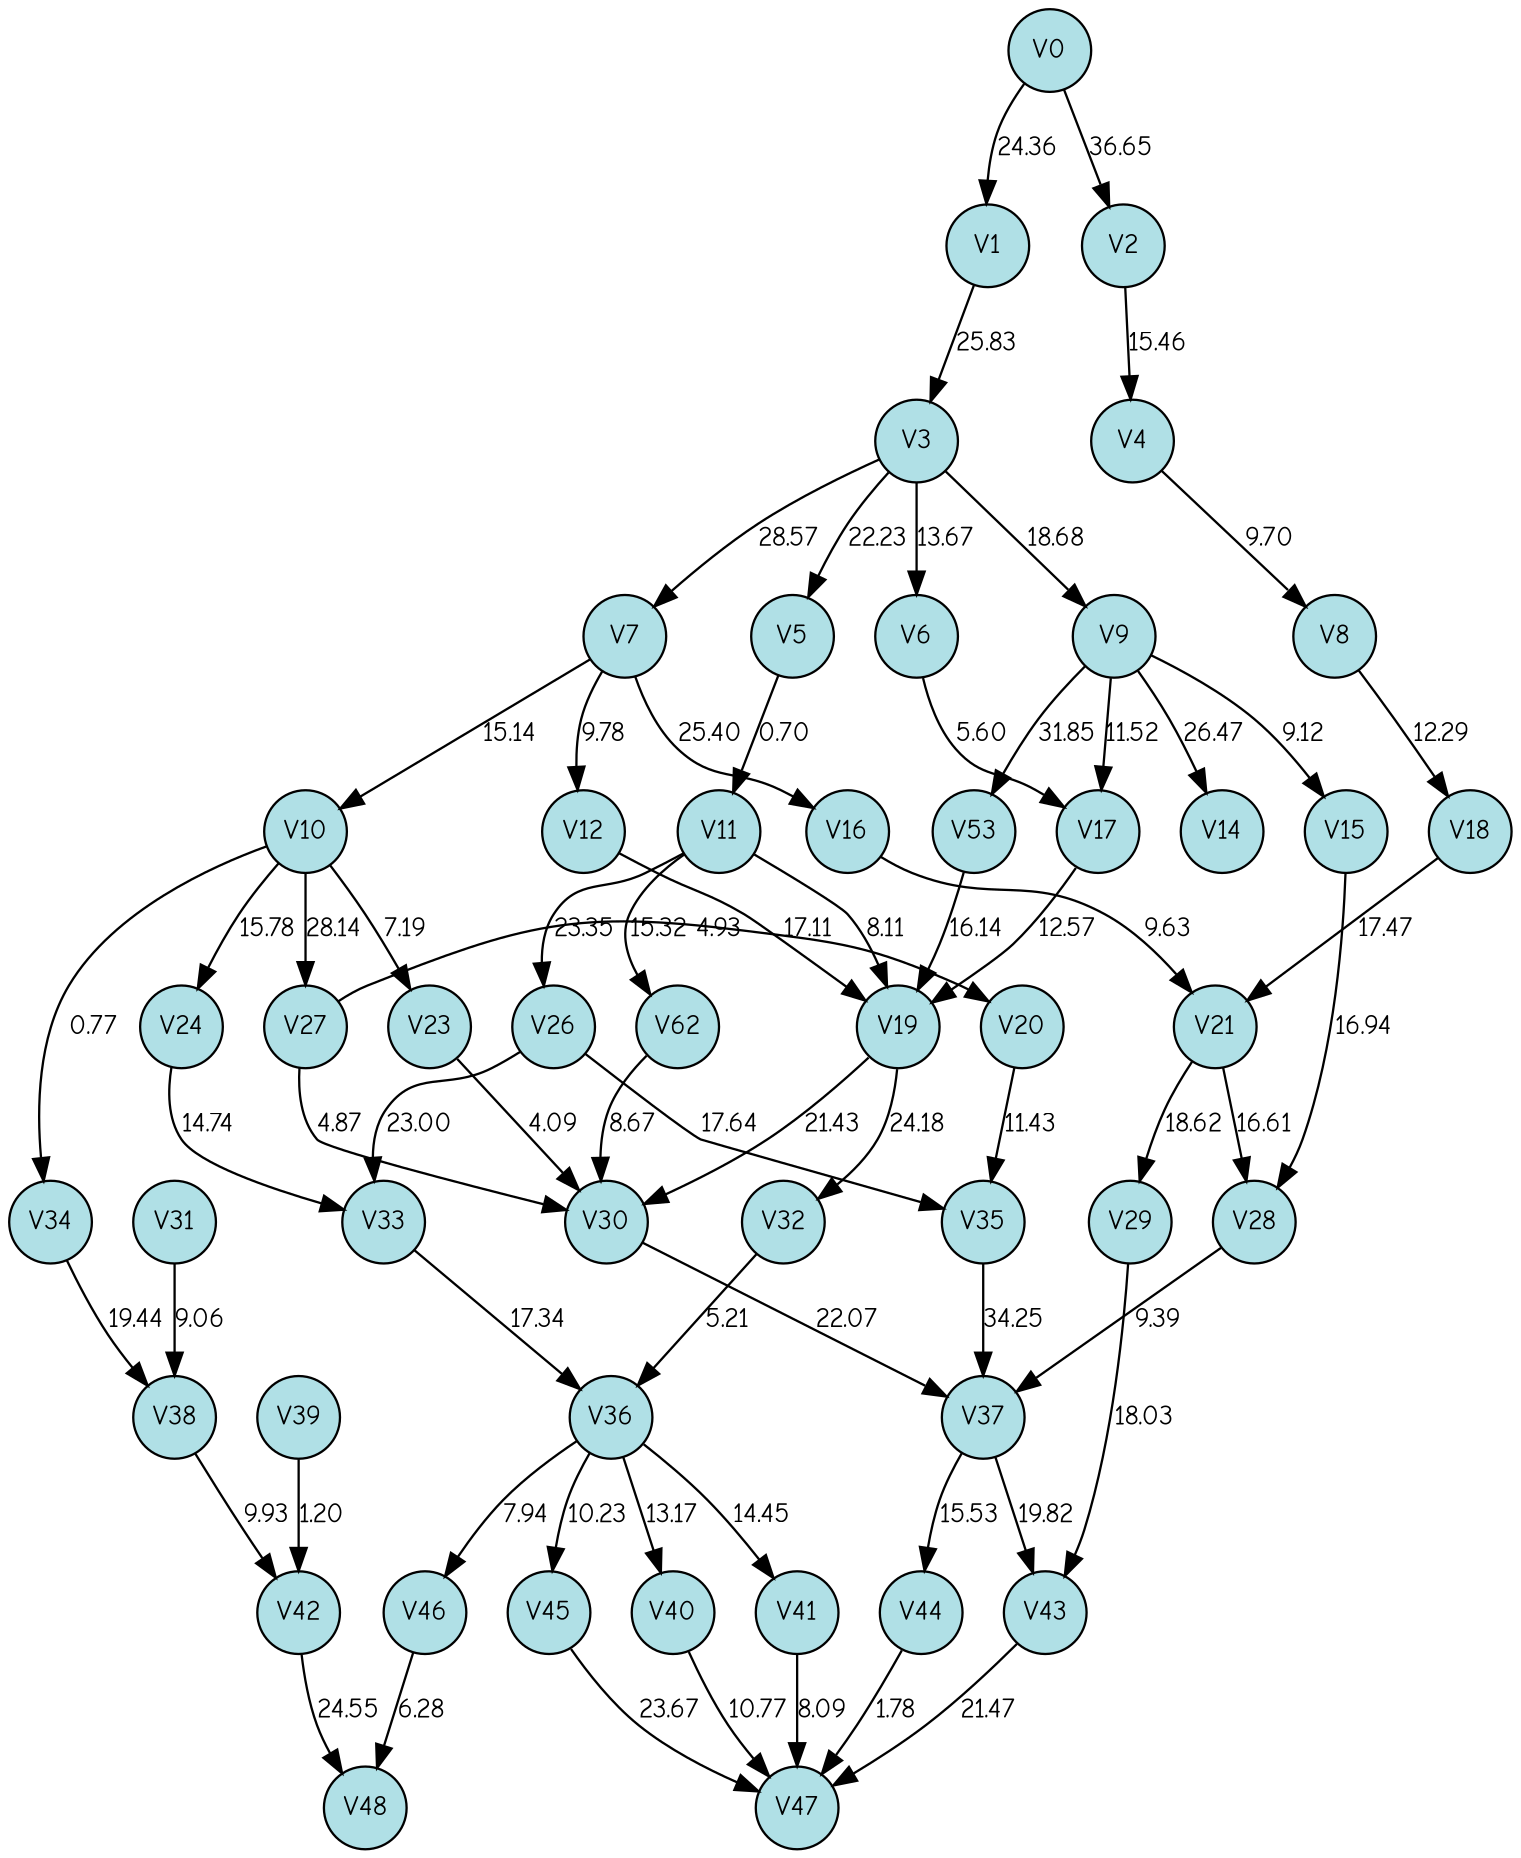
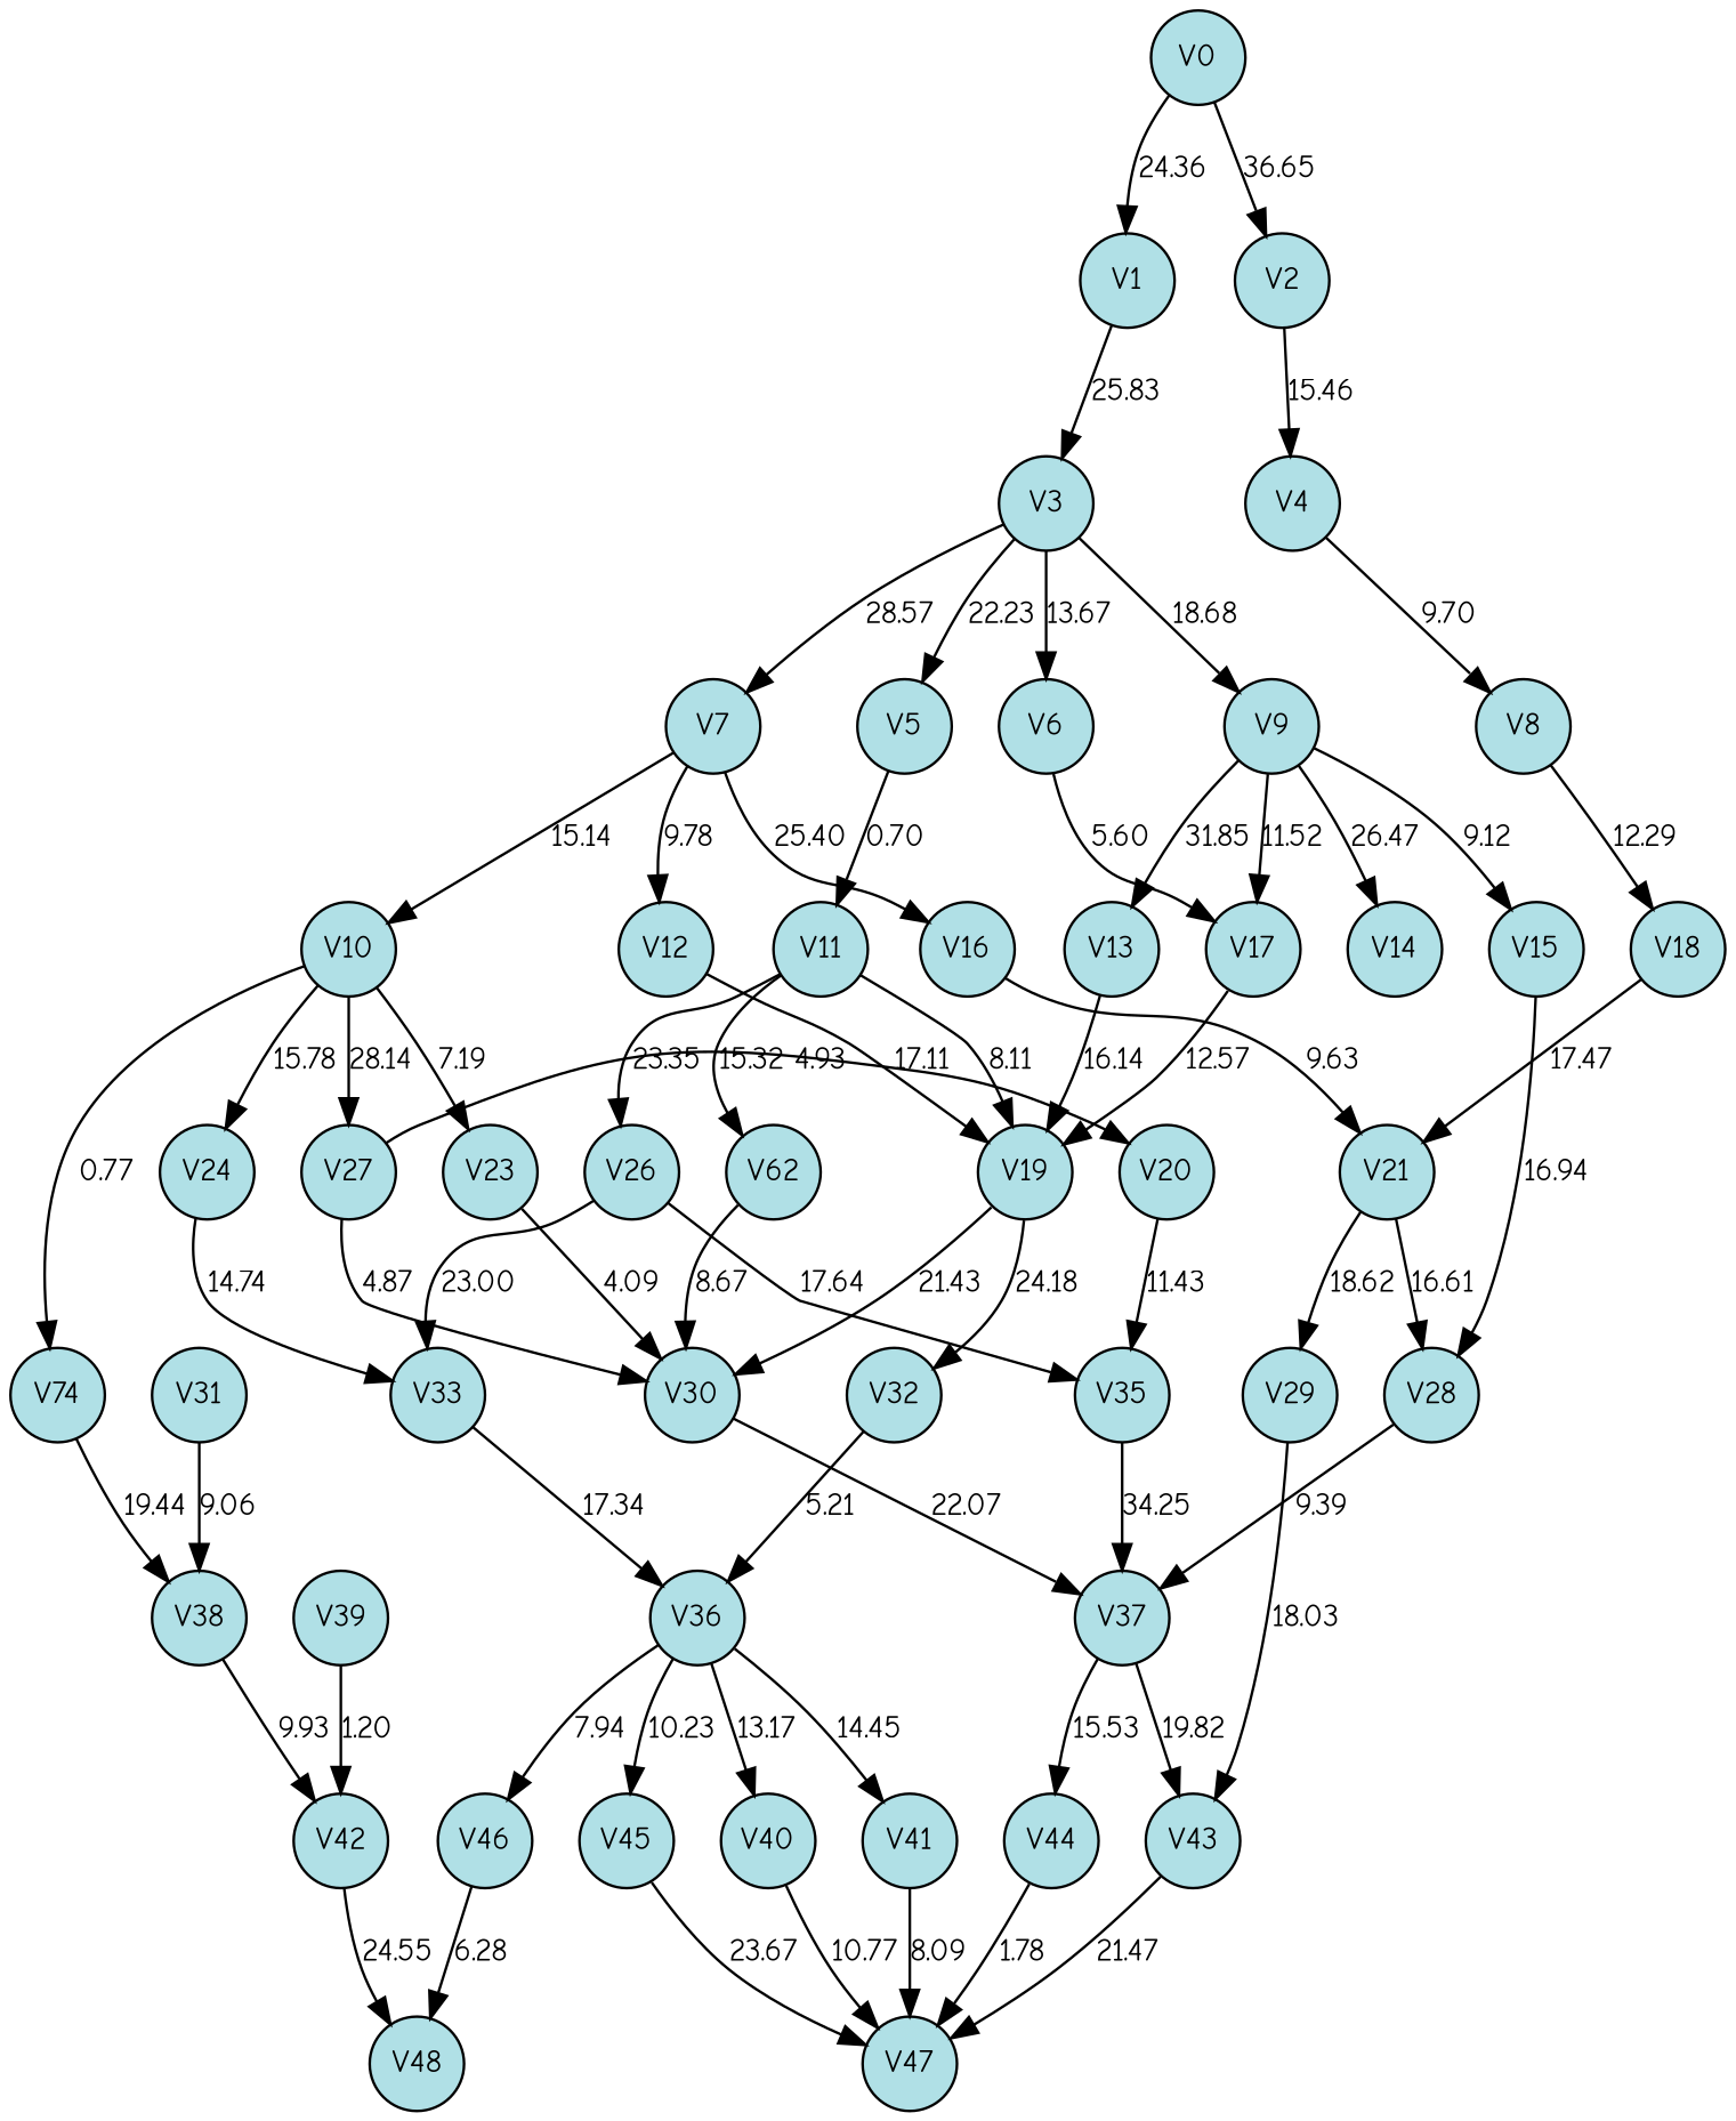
  digraph {
    fontname="Comic Neue"
    rankdir=TB
    splines=true
    node [fillcolor=powderblue fixedsize=true fontcolor=black fontname="Comic Neue" fontsize=12 margin=0 shape=circle style=filled]
    edge [fontcolor=black fontname="Comic Neue" fontsize=12 margin=0]
    n1 [label=V0 width=0.5]
    n2 [label=V1 width=0.5]
    n3 [label=V2 width=0.5]
    n4 [label=V3 width=0.5]
    n5 [label=V4 width=0.5]
    n6 [label=V5 width=0.5]
    n7 [label=V6 width=0.5]
    n8 [label=V7 width=0.5]
    n9 [label=V8 width=0.5]
    n10 [label=V9 width=0.5]
    n11 [label=V10 width=0.5]
    n12 [label=V11 width=0.5]
    n13 [label=V12 width=0.5]
-   n14 [label=V53 width=0.5]
+   n14 [label=V13 width=0.5]
    n15 [label=V14 width=0.5]
    n16 [label=V15 width=0.5]
    n17 [label=V16 width=0.5]
    n18 [label=V17 width=0.5]
    n19 [label=V18 width=0.5]
    n20 [label=V19 width=0.5]
    n21 [label=V20 width=0.5]
    n22 [label=V21 width=0.5]
    n23 [label=V62 width=0.5]
    n24 [label=V23 width=0.5]
    n25 [label=V24 width=0.5]
    n26 [label=V26 width=0.5]
    n27 [label=V27 width=0.5]
    n28 [label=V28 width=0.5]
    n29 [label=V29 width=0.5]
    n30 [label=V30 width=0.5]
    n31 [label=V31 width=0.5]
    n32 [label=V32 width=0.5]
    n33 [label=V33 width=0.5]
-   n34 [label=V34 width=0.5]
+   n34 [label=V74 width=0.5]
    n35 [label=V35 width=0.5]
    n36 [label=V36 width=0.5]
    n37 [label=V37 width=0.5]
    n38 [label=V38 width=0.5]
    n39 [label=V39 width=0.5]
    n40 [label=V40 width=0.5]
    n41 [label=V41 width=0.5]
    n42 [label=V42 width=0.5]
    n43 [label=V43 width=0.5]
    n44 [label=V44 width=0.5]
    n45 [label=V45 width=0.5]
    n46 [label=V46 width=0.5]
    n47 [label=V47 width=0.5]
    n48 [label=V48 width=0.5]
    subgraph sub_1 {
      rank=same
      n1
    }
    subgraph sub_2 {
      rank=same
      n2
      n3
    }
    subgraph sub_3 {
      rank=same
      n4
      n5
    }
    subgraph sub_4 {
      rank=same
      n6
      n7
      n8
      n9
      n10
    }
    subgraph sub_5 {
      rank=same
      n11
      n12
      n13
      n14
      n15
      n16
      n17
      n18
      n19
    }
    subgraph sub_6 {
      rank=same
      n20
      n21
      n22
      n23
      n24
      n25
      n26
      n27
    }
    subgraph sub_7 {
      rank=same
      n28
      n29
      n30
      n31
      n32
      n33
      n34
      n35
    }
    subgraph sub_8 {
      rank=same
      n36
      n37
      n38
      n39
    }
    subgraph sub_9 {
      rank=same
      n40
      n41
      n42
      n43
      n44
      n45
      n46
    }
    subgraph sub_10 {
      rank=same
      n47
      n48
    }
    n1 -> n2 [label=24.36]
    n1 -> n3 [label=36.65]
    n2 -> n4 [label=25.83]
    n3 -> n5 [label=15.46]
    n4 -> n6 [label=22.23]
    n4 -> n7 [label=13.67]
    n4 -> n8 [label=28.57]
    n4 -> n10 [label=18.68]
    n5 -> n9 [label=9.70]
    n6 -> n12 [label=0.70]
    n7 -> n18 [label=5.60]
    n8 -> n11 [label=15.14]
    n8 -> n13 [label=9.78]
    n8 -> n17 [label=25.40]
    n9 -> n19 [label=12.29]
    n10 -> n14 [label=31.85]
    n10 -> n15 [label=26.47]
    n10 -> n16 [label=9.12]
    n10 -> n18 [label=11.52]
    n11 -> n24 [label=7.19]
    n11 -> n25 [label=15.78]
    n11 -> n27 [label=28.14]
    n11 -> n34 [label=0.77]
    n12 -> n20 [label=8.11]
    n12 -> n23 [label=15.32]
    n12 -> n26 [label=23.35]
    n13 -> n20 [label=17.11]
    n14 -> n20 [label=16.14]
    n16 -> n28 [label=16.94]
    n17 -> n22 [label=9.63]
    n18 -> n20 [label=12.57]
    n19 -> n22 [label=17.47]
    n20 -> n30 [label=21.43]
    n20 -> n32 [label=24.18]
    n21 -> n35 [label=11.43]
    n22 -> n28 [label=16.61]
    n22 -> n29 [label=18.62]
    n23 -> n30 [label=8.67]
    n24 -> n30 [label=4.09]
    n25 -> n33 [label=14.74]
    n26 -> n33 [label=23.00]
    n26 -> n35 [label=17.64]
    n27 -> n21 [label=4.93]
    n27 -> n30 [label=4.87]
    n28 -> n37 [label=9.39]
    n29 -> n43 [label=18.03]
    n30 -> n37 [label=22.07]
    n31 -> n38 [label=9.06]
    n32 -> n36 [label=5.21]
    n33 -> n36 [label=17.34]
    n34 -> n38 [label=19.44]
    n35 -> n37 [label=34.25]
    n36 -> n40 [label=13.17]
    n36 -> n41 [label=14.45]
    n36 -> n45 [label=10.23]
    n36 -> n46 [label=7.94]
    n37 -> n43 [label=19.82]
    n37 -> n44 [label=15.53]
    n38 -> n42 [label=9.93]
    n39 -> n42 [label=1.20]
    n40 -> n47 [label=10.77]
    n41 -> n47 [label=8.09]
    n42 -> n48 [label=24.55]
    n43 -> n47 [label=21.47]
    n44 -> n47 [label=1.78]
    n45 -> n47 [label=23.67]
    n46 -> n48 [label=6.28]
  }
